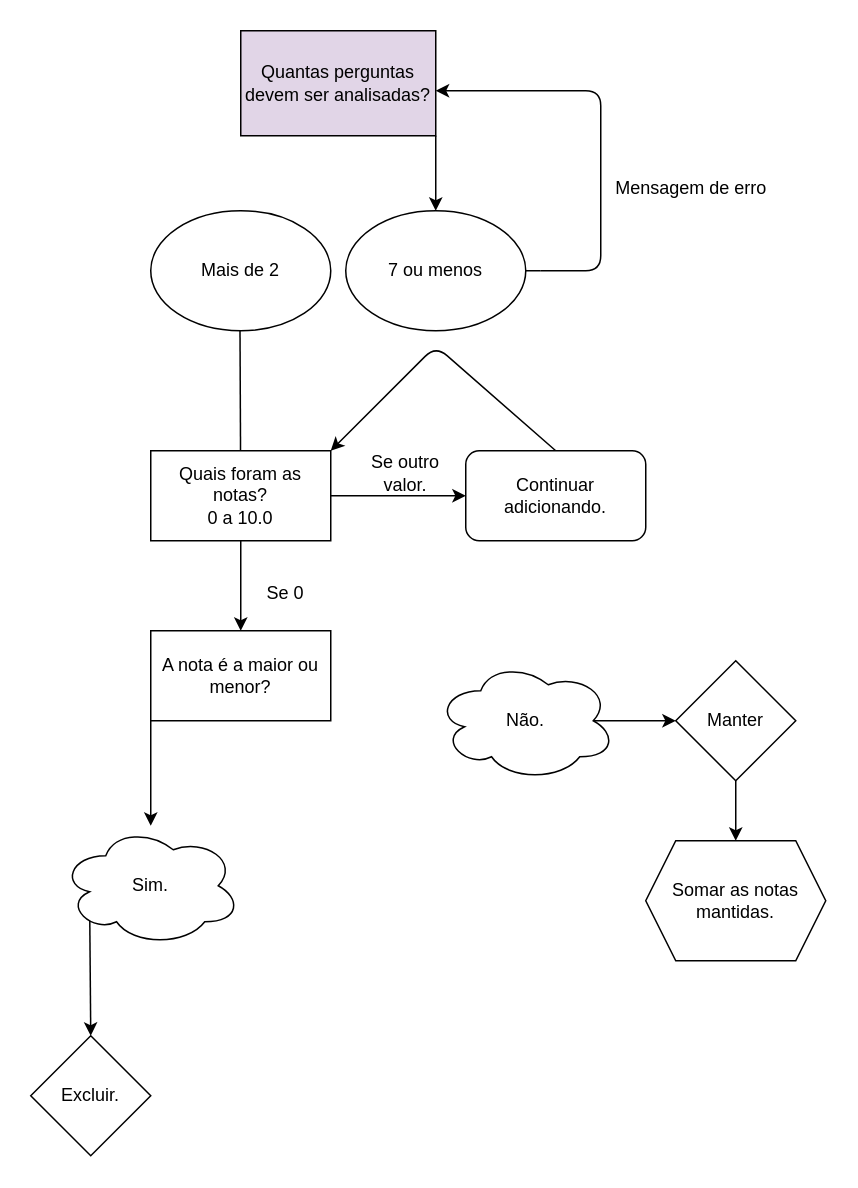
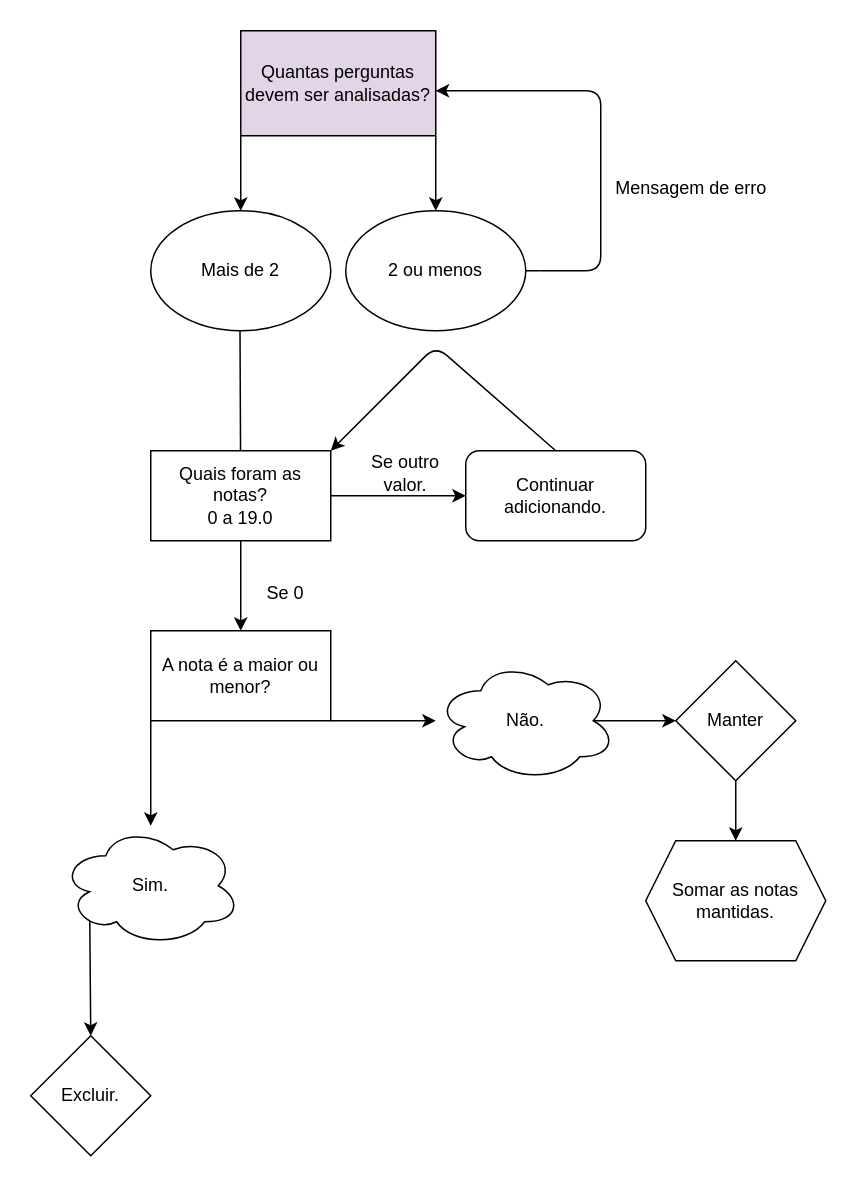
  <mxCell id="0" />
  <mxCell id="1" parent="0" />
  <mxCell id="2" value="Quantas perguntas devem ser analisadas?" style="rounded=0;whiteSpace=wrap;html=1;fillColor=#e1d5e7;" vertex="1" parent="1"><mxGeometry x="160" y="20" width="130" height="70" as="geometry" /></mxCell>
  <mxCell id="3" value="" style="endArrow=classic;html=1;" edge="1" parent="1" target="6"><mxGeometry width="50" height="50" relative="1" as="geometry"><mxPoint x="290" y="90" as="sourcePoint" /><mxPoint x="290" y="180" as="targetPoint" /><Array as="points" /></mxGeometry></mxCell>
+ <mxCell id="4" value="" style="endArrow=classic;html=1;exitX=0;exitY=1;exitDx=0;exitDy=0;" edge="1" parent="1" source="2" target="5"><mxGeometry width="50" height="50" relative="1" as="geometry"><mxPoint x="190" y="110" as="sourcePoint" /><mxPoint x="160" y="180" as="targetPoint" /></mxGeometry></mxCell>
  <mxCell id="5" value="Mais de 2" style="ellipse;whiteSpace=wrap;html=1;" vertex="1" parent="1"><mxGeometry x="100" y="140" width="120" height="80" as="geometry" /></mxCell>
- <mxCell id="6" value="7 ou menos" style="ellipse;whiteSpace=wrap;html=1;" vertex="1" parent="1"><mxGeometry x="230" y="140" width="120" height="80" as="geometry" /></mxCell>
+ <mxCell id="6" value="2 ou menos" style="ellipse;whiteSpace=wrap;html=1;" vertex="1" parent="1"><mxGeometry x="230" y="140" width="120" height="80" as="geometry" /></mxCell>
  <mxCell id="7" value="" style="endArrow=classic;html=1;startArrow=none;" edge="1" parent="1"><mxGeometry width="50" height="50" relative="1" as="geometry"><mxPoint x="360" y="180" as="sourcePoint" /><mxPoint x="290" y="60" as="targetPoint" /><Array as="points"><mxPoint x="400" y="180" /><mxPoint x="400" y="60" /></Array></mxGeometry></mxCell>
  <mxCell id="8" value="" style="endArrow=none;html=1;" edge="1" parent="1"><mxGeometry width="50" height="50" relative="1" as="geometry"><mxPoint x="350" y="180" as="sourcePoint" /><mxPoint x="360" y="180" as="targetPoint" /><Array as="points" /></mxGeometry></mxCell>
  <mxCell id="9" value="Mensagem de erro" style="text;html=1;align=center;verticalAlign=middle;resizable=0;points=[];autosize=1;strokeColor=none;fillColor=none;" vertex="1" parent="1"><mxGeometry x="400" y="110" width="120" height="30" as="geometry" /></mxCell>
  <mxCell id="10" value="" style="endArrow=classic;html=1;startArrow=none;" edge="1" parent="1" source="14"><mxGeometry width="50" height="50" relative="1" as="geometry"><mxPoint x="159.5" y="220" as="sourcePoint" /><mxPoint x="159.5" y="300" as="targetPoint" /><Array as="points" /></mxGeometry></mxCell>
  <mxCell id="11" value="" style="endArrow=none;html=1;" edge="1" parent="1" target="14"><mxGeometry width="50" height="50" relative="1" as="geometry"><mxPoint x="159.5" y="220" as="sourcePoint" /><mxPoint x="159.5" y="300" as="targetPoint" /><Array as="points"><mxPoint x="159.5" y="220" /></Array></mxGeometry></mxCell>
  <mxCell id="12" style="edgeStyle=none;html=1;exitX=1;exitY=0.5;exitDx=0;exitDy=0;" edge="1" parent="1" source="14" target="17"><mxGeometry relative="1" as="geometry"><mxPoint x="320" y="330" as="targetPoint" /></mxGeometry></mxCell>
  <mxCell id="13" style="edgeStyle=none;html=1;exitX=0.5;exitY=1;exitDx=0;exitDy=0;" edge="1" parent="1" source="14" target="20"><mxGeometry relative="1" as="geometry"><mxPoint x="160" y="430" as="targetPoint" /></mxGeometry></mxCell>
- <mxCell id="14" value="Quais foram as notas?&lt;br&gt;0 a 10.0" style="rounded=0;whiteSpace=wrap;html=1;" vertex="1" parent="1"><mxGeometry x="100" y="300" width="120" height="60" as="geometry" /></mxCell>
+ <mxCell id="14" value="Quais foram as notas?&lt;br&gt;0 a 19.0" style="rounded=0;whiteSpace=wrap;html=1;" vertex="1" parent="1"><mxGeometry x="100" y="300" width="120" height="60" as="geometry" /></mxCell>
  <mxCell id="15" value="Se outro valor." style="text;html=1;strokeColor=none;fillColor=none;align=center;verticalAlign=middle;whiteSpace=wrap;rounded=0;" vertex="1" parent="1"><mxGeometry x="240" y="300" width="60" height="30" as="geometry" /></mxCell>
  <mxCell id="16" style="edgeStyle=none;html=1;exitX=0.5;exitY=0;exitDx=0;exitDy=0;entryX=1;entryY=0;entryDx=0;entryDy=0;" edge="1" parent="1" source="17" target="14"><mxGeometry relative="1" as="geometry"><mxPoint x="220" y="290" as="targetPoint" /><Array as="points"><mxPoint x="290" y="230" /></Array></mxGeometry></mxCell>
  <mxCell id="17" value="Continuar adicionando." style="rounded=1;whiteSpace=wrap;html=1;" vertex="1" parent="1"><mxGeometry x="310" y="300" width="120" height="60" as="geometry" /></mxCell>
+ <mxCell id="18" style="edgeStyle=none;html=1;exitX=1;exitY=1;exitDx=0;exitDy=0;" edge="1" parent="1" source="20" target="23"><mxGeometry relative="1" as="geometry" /></mxCell>
  <mxCell id="19" style="edgeStyle=none;html=1;exitX=0;exitY=0.75;exitDx=0;exitDy=0;" edge="1" parent="1" source="20" target="27"><mxGeometry relative="1" as="geometry" /></mxCell>
  <mxCell id="20" value="A nota é a maior ou menor?" style="rounded=0;whiteSpace=wrap;html=1;" vertex="1" parent="1"><mxGeometry x="100" y="420" width="120" height="60" as="geometry" /></mxCell>
  <mxCell id="21" value="Se 0" style="text;html=1;strokeColor=none;fillColor=none;align=center;verticalAlign=middle;whiteSpace=wrap;rounded=0;" vertex="1" parent="1"><mxGeometry x="160" y="380" width="60" height="30" as="geometry" /></mxCell>
  <mxCell id="22" style="edgeStyle=none;html=1;exitX=0.875;exitY=0.5;exitDx=0;exitDy=0;exitPerimeter=0;entryX=0;entryY=0.5;entryDx=0;entryDy=0;" edge="1" parent="1" source="23" target="25"><mxGeometry relative="1" as="geometry" /></mxCell>
  <mxCell id="23" value="Não." style="ellipse;shape=cloud;whiteSpace=wrap;html=1;" vertex="1" parent="1"><mxGeometry x="290" y="440" width="120" height="80" as="geometry" /></mxCell>
  <mxCell id="24" style="edgeStyle=none;html=1;exitX=0.5;exitY=1;exitDx=0;exitDy=0;" edge="1" parent="1" source="25" target="29"><mxGeometry relative="1" as="geometry" /></mxCell>
  <mxCell id="25" value="Manter" style="rhombus;whiteSpace=wrap;html=1;" vertex="1" parent="1"><mxGeometry x="450" y="440" width="80" height="80" as="geometry" /></mxCell>
  <mxCell id="26" style="edgeStyle=none;html=1;exitX=0.16;exitY=0.55;exitDx=0;exitDy=0;exitPerimeter=0;entryX=0.5;entryY=0;entryDx=0;entryDy=0;" edge="1" parent="1" source="27" target="28"><mxGeometry relative="1" as="geometry" /></mxCell>
  <mxCell id="27" value="Sim." style="ellipse;shape=cloud;whiteSpace=wrap;html=1;" vertex="1" parent="1"><mxGeometry x="40" y="550" width="120" height="80" as="geometry" /></mxCell>
  <mxCell id="28" value="Excluir." style="rhombus;whiteSpace=wrap;html=1;" vertex="1" parent="1"><mxGeometry x="20" y="690" width="80" height="80" as="geometry" /></mxCell>
  <mxCell id="29" value="Somar as notas mantidas." style="shape=hexagon;perimeter=hexagonPerimeter2;whiteSpace=wrap;html=1;fixedSize=1;" vertex="1" parent="1"><mxGeometry x="430" y="560" width="120" height="80" as="geometry" /></mxCell>
